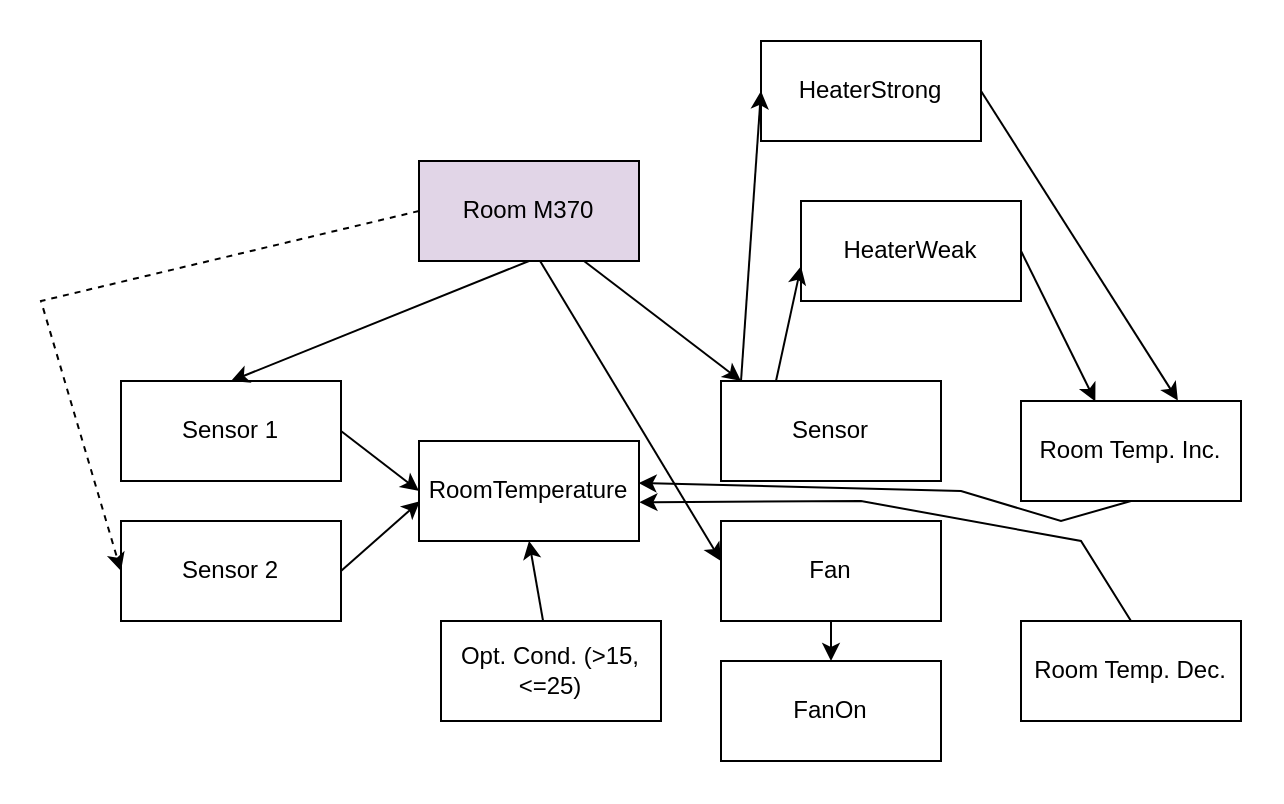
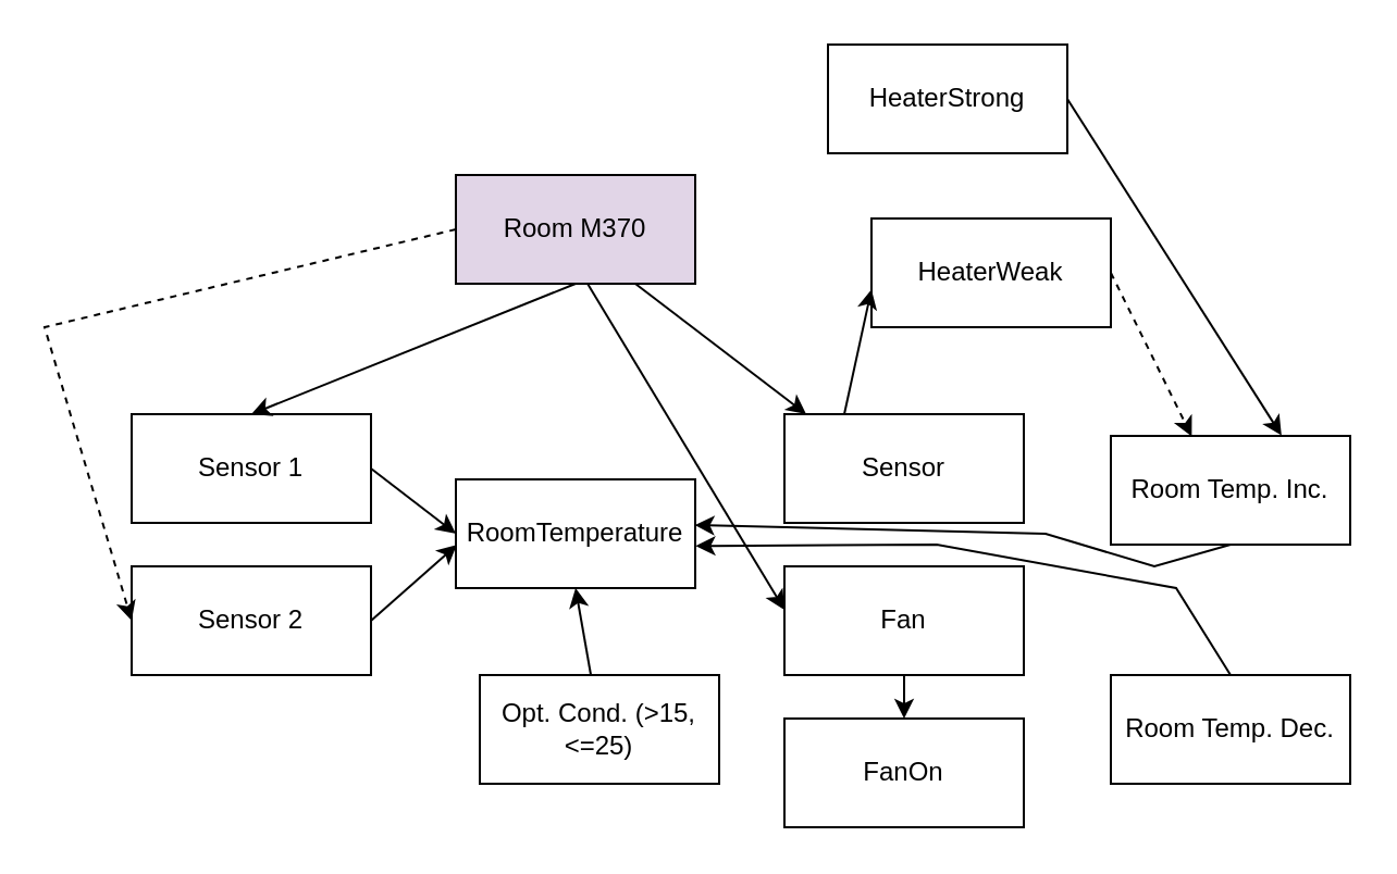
  <mxCell id="0" />
  <mxCell id="1" parent="0" />
  <mxCell id="2" value="Room M370" style="html=1;whiteSpace=wrap;fillColor=#e1d5e7;" parent="1" vertex="1"><mxGeometry x="209" y="80" width="110" height="50" as="geometry" /></mxCell>
  <mxCell id="3" value="RoomTemperature" style="html=1;whiteSpace=wrap;" parent="1" vertex="1"><mxGeometry x="209" y="220" width="110" height="50" as="geometry" /></mxCell>
  <mxCell id="4" value="Sensor 1" style="html=1;whiteSpace=wrap;" parent="1" vertex="1"><mxGeometry x="60" y="190" width="110" height="50" as="geometry" /></mxCell>
  <mxCell id="5" value="Sensor 2" style="html=1;whiteSpace=wrap;" parent="1" vertex="1"><mxGeometry x="60" y="260" width="110" height="50" as="geometry" /></mxCell>
  <mxCell id="6" value="Sensor" style="html=1;whiteSpace=wrap;" parent="1" vertex="1"><mxGeometry x="360" y="190" width="110" height="50" as="geometry" /></mxCell>
  <mxCell id="7" value="Fan" style="html=1;whiteSpace=wrap;" parent="1" vertex="1"><mxGeometry x="360" y="260" width="110" height="50" as="geometry" /></mxCell>
  <mxCell id="8" value="" style="endArrow=classic;html=1;rounded=0;exitX=0.5;exitY=1;exitDx=0;exitDy=0;entryX=0.5;entryY=0;entryDx=0;entryDy=0;" parent="1" source="2" target="4" edge="1"><mxGeometry width="50" height="50" relative="1" as="geometry"><mxPoint x="250" y="420" as="sourcePoint" /><mxPoint x="300" y="370" as="targetPoint" /></mxGeometry></mxCell>
  <mxCell id="9" value="" style="endArrow=classic;html=1;rounded=0;exitX=0;exitY=0.5;exitDx=0;exitDy=0;entryX=0;entryY=0.5;entryDx=0;entryDy=0;dashed=1;" parent="1" source="2" target="5" edge="1"><mxGeometry width="50" height="50" relative="1" as="geometry"><mxPoint x="10" y="140" as="sourcePoint" /><mxPoint x="60" y="90" as="targetPoint" /><Array as="points"><mxPoint x="20" y="150" /></Array></mxGeometry></mxCell>
  <mxCell id="10" value="" style="endArrow=classic;html=1;rounded=0;exitX=1;exitY=0.5;exitDx=0;exitDy=0;entryX=0;entryY=0.5;entryDx=0;entryDy=0;" parent="1" source="4" target="3" edge="1"><mxGeometry width="50" height="50" relative="1" as="geometry"><mxPoint x="200" y="420" as="sourcePoint" /><mxPoint x="250" y="370" as="targetPoint" /></mxGeometry></mxCell>
  <mxCell id="11" value="" style="endArrow=classic;html=1;rounded=0;exitX=1;exitY=0.5;exitDx=0;exitDy=0;entryX=0.004;entryY=0.602;entryDx=0;entryDy=0;entryPerimeter=0;" parent="1" source="5" target="3" edge="1"><mxGeometry width="50" height="50" relative="1" as="geometry"><mxPoint x="180" y="300" as="sourcePoint" /><mxPoint x="200" y="260" as="targetPoint" /></mxGeometry></mxCell>
  <mxCell id="12" value="HeaterStrong" style="html=1;whiteSpace=wrap;" parent="1" vertex="1"><mxGeometry x="380" y="20" width="110" height="50" as="geometry" /></mxCell>
  <mxCell id="13" value="HeaterWeak" style="html=1;whiteSpace=wrap;" parent="1" vertex="1"><mxGeometry x="400" y="100" width="110" height="50" as="geometry" /></mxCell>
  <mxCell id="14" value="FanOn" style="html=1;whiteSpace=wrap;" parent="1" vertex="1"><mxGeometry x="360" y="330" width="110" height="50" as="geometry" /></mxCell>
  <mxCell id="15" value="Room Temp. Inc." style="html=1;whiteSpace=wrap;" parent="1" vertex="1"><mxGeometry x="510" y="200" width="110" height="50" as="geometry" /></mxCell>
  <mxCell id="16" value="Room Temp. Dec." style="html=1;whiteSpace=wrap;" parent="1" vertex="1"><mxGeometry x="510" y="310" width="110" height="50" as="geometry" /></mxCell>
  <mxCell id="17" value="" style="endArrow=classic;html=1;rounded=0;exitX=1;exitY=0.5;exitDx=0;exitDy=0;entryX=0.713;entryY=-0.004;entryDx=0;entryDy=0;entryPerimeter=0;" parent="1" source="12" target="15" edge="1"><mxGeometry width="50" height="50" relative="1" as="geometry"><mxPoint x="570" y="160" as="sourcePoint" /><mxPoint x="620" y="110" as="targetPoint" /></mxGeometry></mxCell>
- <mxCell id="18" value="" style="endArrow=classic;html=1;rounded=0;exitX=1;exitY=0.5;exitDx=0;exitDy=0;entryX=0.338;entryY=0.004;entryDx=0;entryDy=0;entryPerimeter=0;" parent="1" source="13" target="15" edge="1"><mxGeometry width="50" height="50" relative="1" as="geometry"><mxPoint x="550" y="180" as="sourcePoint" /><mxPoint x="600" y="130" as="targetPoint" /></mxGeometry></mxCell>
+ <mxCell id="18" value="" style="endArrow=classic;html=1;rounded=0;exitX=1;exitY=0.5;exitDx=0;exitDy=0;entryX=0.338;entryY=0.004;entryDx=0;entryDy=0;entryPerimeter=0;dashed=1;" parent="1" source="13" target="15" edge="1"><mxGeometry width="50" height="50" relative="1" as="geometry"><mxPoint x="550" y="180" as="sourcePoint" /><mxPoint x="600" y="130" as="targetPoint" /></mxGeometry></mxCell>
  <mxCell id="19" value="" style="endArrow=classic;html=1;rounded=0;exitX=0.25;exitY=0;exitDx=0;exitDy=0;entryX=0;entryY=0.652;entryDx=0;entryDy=0;entryPerimeter=0;" parent="1" source="6" target="13" edge="1"><mxGeometry width="50" height="50" relative="1" as="geometry"><mxPoint x="350" y="180" as="sourcePoint" /><mxPoint x="400" y="130" as="targetPoint" /></mxGeometry></mxCell>
- <mxCell id="20" value="" style="endArrow=classic;html=1;rounded=0;exitX=0.091;exitY=0;exitDx=0;exitDy=0;exitPerimeter=0;entryX=0;entryY=0.5;entryDx=0;entryDy=0;" parent="1" source="6" target="12" edge="1"><mxGeometry width="50" height="50" relative="1" as="geometry"><mxPoint x="340" y="180" as="sourcePoint" /><mxPoint x="390" y="130" as="targetPoint" /></mxGeometry></mxCell>
  <mxCell id="21" value="" style="endArrow=classic;html=1;rounded=0;exitX=0.5;exitY=1;exitDx=0;exitDy=0;entryX=0.5;entryY=0;entryDx=0;entryDy=0;" parent="1" source="7" target="14" edge="1"><mxGeometry width="50" height="50" relative="1" as="geometry"><mxPoint x="480" y="320" as="sourcePoint" /><mxPoint x="530" y="270" as="targetPoint" /></mxGeometry></mxCell>
  <mxCell id="22" value="" style="endArrow=classic;html=1;rounded=0;entryX=0.998;entryY=0.42;entryDx=0;entryDy=0;entryPerimeter=0;exitX=0.5;exitY=1;exitDx=0;exitDy=0;" parent="1" source="15" target="3" edge="1"><mxGeometry width="50" height="50" relative="1" as="geometry"><mxPoint x="560" y="270" as="sourcePoint" /><mxPoint x="670" y="250" as="targetPoint" /><Array as="points"><mxPoint x="530" y="260" /><mxPoint x="480" y="245" /></Array></mxGeometry></mxCell>
  <mxCell id="23" value="" style="endArrow=classic;html=1;rounded=0;exitX=0.5;exitY=0;exitDx=0;exitDy=0;entryX=1.002;entryY=0.612;entryDx=0;entryDy=0;entryPerimeter=0;" parent="1" source="16" target="3" edge="1"><mxGeometry width="50" height="50" relative="1" as="geometry"><mxPoint x="620" y="310" as="sourcePoint" /><mxPoint x="670" y="260" as="targetPoint" /><Array as="points"><mxPoint x="540" y="270" /><mxPoint x="430" y="250" /></Array></mxGeometry></mxCell>
  <mxCell id="24" value="Opt. Cond. (&amp;gt;15, &amp;lt;=25)" style="html=1;whiteSpace=wrap;" parent="1" vertex="1"><mxGeometry x="220" y="310" width="110" height="50" as="geometry" /></mxCell>
  <mxCell id="25" value="" style="endArrow=classic;html=1;rounded=0;exitX=0.464;exitY=0;exitDx=0;exitDy=0;exitPerimeter=0;entryX=0.5;entryY=1;entryDx=0;entryDy=0;" parent="1" source="24" target="3" edge="1"><mxGeometry width="50" height="50" relative="1" as="geometry"><mxPoint x="210" y="340" as="sourcePoint" /><mxPoint x="260" y="290" as="targetPoint" /></mxGeometry></mxCell>
  <mxCell id="26" value="" style="endArrow=classic;html=1;rounded=0;exitX=0.75;exitY=1;exitDx=0;exitDy=0;" edge="1" parent="1" source="2"><mxGeometry width="50" height="50" relative="1" as="geometry"><mxPoint x="290" y="200" as="sourcePoint" /><mxPoint x="370" y="190" as="targetPoint" /></mxGeometry></mxCell>
  <mxCell id="27" value="" style="endArrow=classic;html=1;rounded=0;exitX=0.551;exitY=1.003;exitDx=0;exitDy=0;exitPerimeter=0;entryX=0;entryY=0.4;entryDx=0;entryDy=0;entryPerimeter=0;" edge="1" parent="1" source="2" target="7"><mxGeometry width="50" height="50" relative="1" as="geometry"><mxPoint x="260" y="200" as="sourcePoint" /><mxPoint x="310" y="150" as="targetPoint" /></mxGeometry></mxCell>
